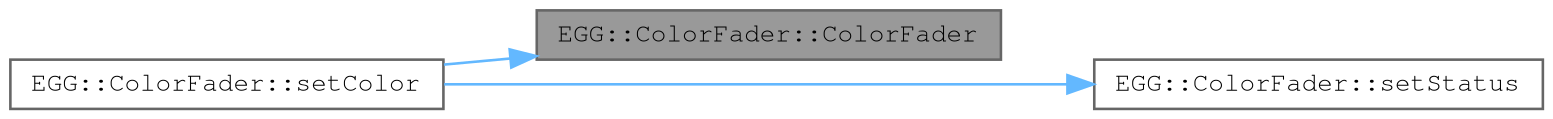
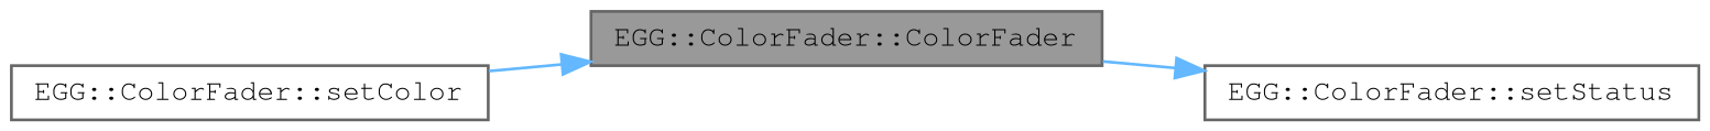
  digraph {
    rankdir=LR
    node [color=grey40 fillcolor=white fontname=FreeMono fontsize=10 shape=box style=filled]
    edge [color=steelblue1 fontname=FreeMono fontsize=10 labelfontname=FreeMono labelfontsize=10 style=solid]
    n1 [color=gray40 fillcolor=grey60 fontcolor=black height=0.2 label="EGG::ColorFader::ColorFader" width=0.4]
    n2 [height=0.2 label="EGG::ColorFader::setStatus" width=0.4]
    n3 [height=0.2 label="EGG::ColorFader::setColor" width=0.4]
-   n3 -> n2
+   n1 -> n2
    n3 -> n1
  }
